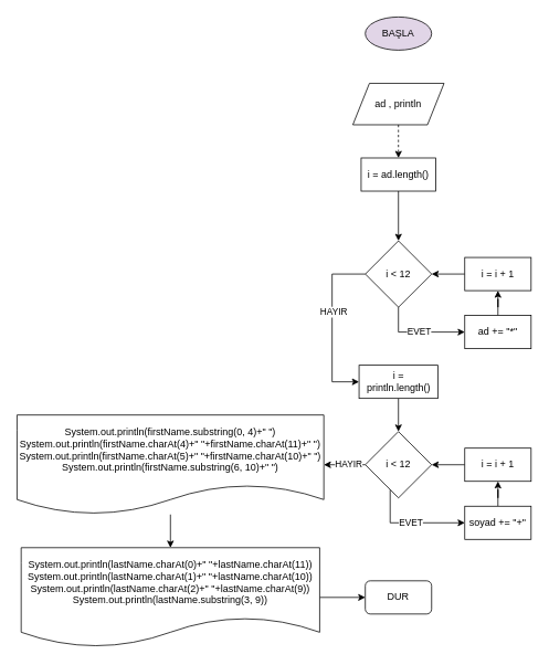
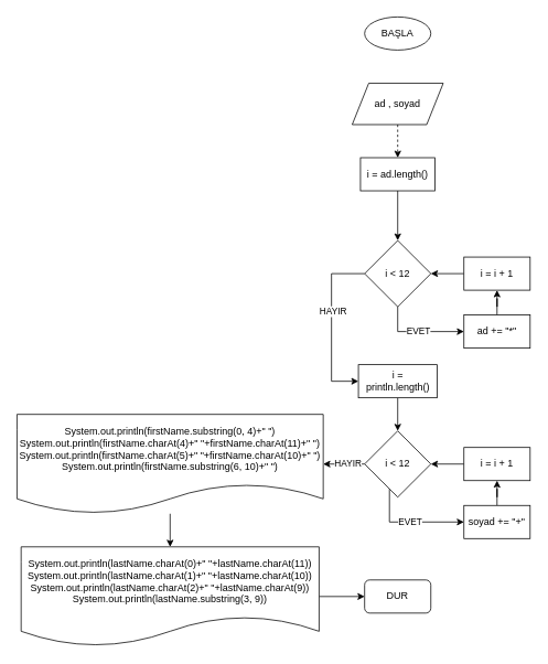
  <mxCell id="0" />
  <mxCell id="1" parent="0" />
- <mxCell id="2" value="BAŞLA" style="ellipse;whiteSpace=wrap;html=1;fillColor=#e1d5e7;" vertex="1" parent="1"><mxGeometry x="440" y="20" width="80" height="40" as="geometry" /></mxCell>
+ <mxCell id="2" value="BAŞLA" style="ellipse;whiteSpace=wrap;html=1;" vertex="1" parent="1"><mxGeometry x="440" y="20" width="80" height="40" as="geometry" /></mxCell>
  <mxCell id="3" value="" style="edgeStyle=orthogonalEdgeStyle;rounded=0;orthogonalLoop=1;jettySize=auto;html=1;dashed=1;" edge="1" parent="1" source="4" target="6"><mxGeometry relative="1" as="geometry" /></mxCell>
- <mxCell id="4" value="ad , println" style="shape=parallelogram;perimeter=parallelogramPerimeter;whiteSpace=wrap;html=1;fixedSize=1;" vertex="1" parent="1"><mxGeometry x="425" y="100" width="110" height="50" as="geometry" /></mxCell>
+ <mxCell id="4" value="ad , soyad" style="shape=parallelogram;perimeter=parallelogramPerimeter;whiteSpace=wrap;html=1;fixedSize=1;" vertex="1" parent="1"><mxGeometry x="425" y="100" width="110" height="50" as="geometry" /></mxCell>
  <mxCell id="5" value="" style="edgeStyle=orthogonalEdgeStyle;rounded=0;orthogonalLoop=1;jettySize=auto;html=1;" edge="1" parent="1" source="6" target="10"><mxGeometry relative="1" as="geometry" /></mxCell>
  <mxCell id="6" value="i = ad.length()" style="whiteSpace=wrap;html=1;" vertex="1" parent="1"><mxGeometry x="435" y="190" width="90" height="40" as="geometry" /></mxCell>
  <mxCell id="7" value="EVET" style="edgeStyle=orthogonalEdgeStyle;rounded=0;orthogonalLoop=1;jettySize=auto;html=1;entryX=0;entryY=0.5;entryDx=0;entryDy=0;" edge="1" parent="1" source="10" target="12"><mxGeometry relative="1" as="geometry"><mxPoint x="410" y="520" as="targetPoint" /><Array as="points"><mxPoint x="480" y="400" /></Array></mxGeometry></mxCell>
  <mxCell id="8" style="edgeStyle=orthogonalEdgeStyle;rounded=0;orthogonalLoop=1;jettySize=auto;html=1;exitX=0;exitY=0.5;exitDx=0;exitDy=0;entryX=0;entryY=0.5;entryDx=0;entryDy=0;" edge="1" parent="1" source="10" target="16"><mxGeometry relative="1" as="geometry"><Array as="points"><mxPoint x="400" y="330" /><mxPoint x="400" y="460" /></Array></mxGeometry></mxCell>
  <mxCell id="9" value="HAYIR" style="edgeLabel;html=1;align=center;verticalAlign=middle;resizable=0;points=[];" vertex="1" connectable="0" parent="8"><mxGeometry x="-0.161" y="1" relative="1" as="geometry"><mxPoint as="offset" /></mxGeometry></mxCell>
  <mxCell id="10" value="i &amp;lt; 12" style="rhombus;whiteSpace=wrap;html=1;" vertex="1" parent="1"><mxGeometry x="440" y="290" width="80" height="80" as="geometry" /></mxCell>
  <mxCell id="11" value="" style="edgeStyle=orthogonalEdgeStyle;rounded=0;orthogonalLoop=1;jettySize=auto;html=1;" edge="1" parent="1" source="12" target="14"><mxGeometry relative="1" as="geometry" /></mxCell>
  <mxCell id="12" value="ad += &quot;*&quot;" style="whiteSpace=wrap;html=1;" vertex="1" parent="1"><mxGeometry x="560" y="380" width="80" height="40" as="geometry" /></mxCell>
  <mxCell id="13" value="" style="edgeStyle=orthogonalEdgeStyle;rounded=0;orthogonalLoop=1;jettySize=auto;html=1;" edge="1" parent="1" source="14" target="10"><mxGeometry relative="1" as="geometry" /></mxCell>
  <mxCell id="14" value="i = i + 1" style="whiteSpace=wrap;html=1;" vertex="1" parent="1"><mxGeometry x="560" y="310" width="80" height="40" as="geometry" /></mxCell>
  <mxCell id="15" value="" style="edgeStyle=orthogonalEdgeStyle;rounded=0;orthogonalLoop=1;jettySize=auto;html=1;" edge="1" parent="1" source="16" target="19"><mxGeometry relative="1" as="geometry" /></mxCell>
  <mxCell id="16" value="i = println.length()" style="whiteSpace=wrap;html=1;" vertex="1" parent="1"><mxGeometry x="432.5" y="440" width="95" height="40" as="geometry" /></mxCell>
  <mxCell id="17" value="EVET" style="edgeStyle=orthogonalEdgeStyle;rounded=0;orthogonalLoop=1;jettySize=auto;html=1;entryX=0;entryY=0.5;entryDx=0;entryDy=0;" edge="1" parent="1" source="19" target="21"><mxGeometry relative="1" as="geometry"><mxPoint x="400" y="770" as="targetPoint" /><Array as="points"><mxPoint x="470" y="630" /></Array></mxGeometry></mxCell>
  <mxCell id="18" value="HAYIR" style="edgeStyle=orthogonalEdgeStyle;rounded=0;orthogonalLoop=1;jettySize=auto;html=1;" edge="1" parent="1" source="19" target="25"><mxGeometry x="-0.2" relative="1" as="geometry"><mxPoint as="offset" /></mxGeometry></mxCell>
  <mxCell id="19" value="i &amp;lt; 12" style="rhombus;whiteSpace=wrap;html=1;" vertex="1" parent="1"><mxGeometry x="440" y="520" width="80" height="80" as="geometry" /></mxCell>
  <mxCell id="20" value="" style="edgeStyle=orthogonalEdgeStyle;rounded=0;orthogonalLoop=1;jettySize=auto;html=1;" edge="1" parent="1" source="21" target="23"><mxGeometry relative="1" as="geometry" /></mxCell>
  <mxCell id="21" value="soyad += &quot;+&quot;" style="whiteSpace=wrap;html=1;" vertex="1" parent="1"><mxGeometry x="560" y="610" width="80" height="40" as="geometry" /></mxCell>
  <mxCell id="22" value="" style="edgeStyle=orthogonalEdgeStyle;rounded=0;orthogonalLoop=1;jettySize=auto;html=1;" edge="1" parent="1" source="23" target="19"><mxGeometry relative="1" as="geometry" /></mxCell>
  <mxCell id="23" value="i = i + 1" style="whiteSpace=wrap;html=1;" vertex="1" parent="1"><mxGeometry x="560" y="540" width="80" height="40" as="geometry" /></mxCell>
  <mxCell id="24" value="" style="edgeStyle=orthogonalEdgeStyle;rounded=0;orthogonalLoop=1;jettySize=auto;html=1;" edge="1" parent="1" source="25" target="27"><mxGeometry relative="1" as="geometry" /></mxCell>
  <mxCell id="25" value="System.out.println(firstName.substring(0, 4)+&quot; &quot;)&lt;br&gt;        System.out.println(firstName.charAt(4)+&quot;  &quot;+firstName.charAt(11)+&quot; &quot;)&lt;br&gt;        System.out.println(firstName.charAt(5)+&quot;  &quot;+firstName.charAt(10)+&quot; &quot;)&lt;br&gt;        System.out.println(firstName.substring(6, 10)+&quot; &quot;)" style="shape=document;whiteSpace=wrap;html=1;boundedLbl=1;" vertex="1" parent="1"><mxGeometry x="20" y="500" width="370" height="120" as="geometry" /></mxCell>
  <mxCell id="26" value="" style="edgeStyle=orthogonalEdgeStyle;rounded=0;orthogonalLoop=1;jettySize=auto;html=1;" edge="1" parent="1" source="27" target="28"><mxGeometry relative="1" as="geometry" /></mxCell>
  <mxCell id="27" value="System.out.println(lastName.charAt(0)+&quot;    &quot;+lastName.charAt(11))&lt;br&gt;        System.out.println(lastName.charAt(1)+&quot;    &quot;+lastName.charAt(10))&lt;br&gt;        System.out.println(lastName.charAt(2)+&quot;    &quot;+lastName.charAt(9))&lt;br&gt;        System.out.println(lastName.substring(3, 9))" style="shape=document;whiteSpace=wrap;html=1;boundedLbl=1;" vertex="1" parent="1"><mxGeometry x="25" y="660" width="360" height="120" as="geometry" /></mxCell>
  <mxCell id="28" value="DUR" style="whiteSpace=wrap;html=1;rounded=1;" vertex="1" parent="1"><mxGeometry x="440" y="700" width="80" height="40" as="geometry" /></mxCell>
